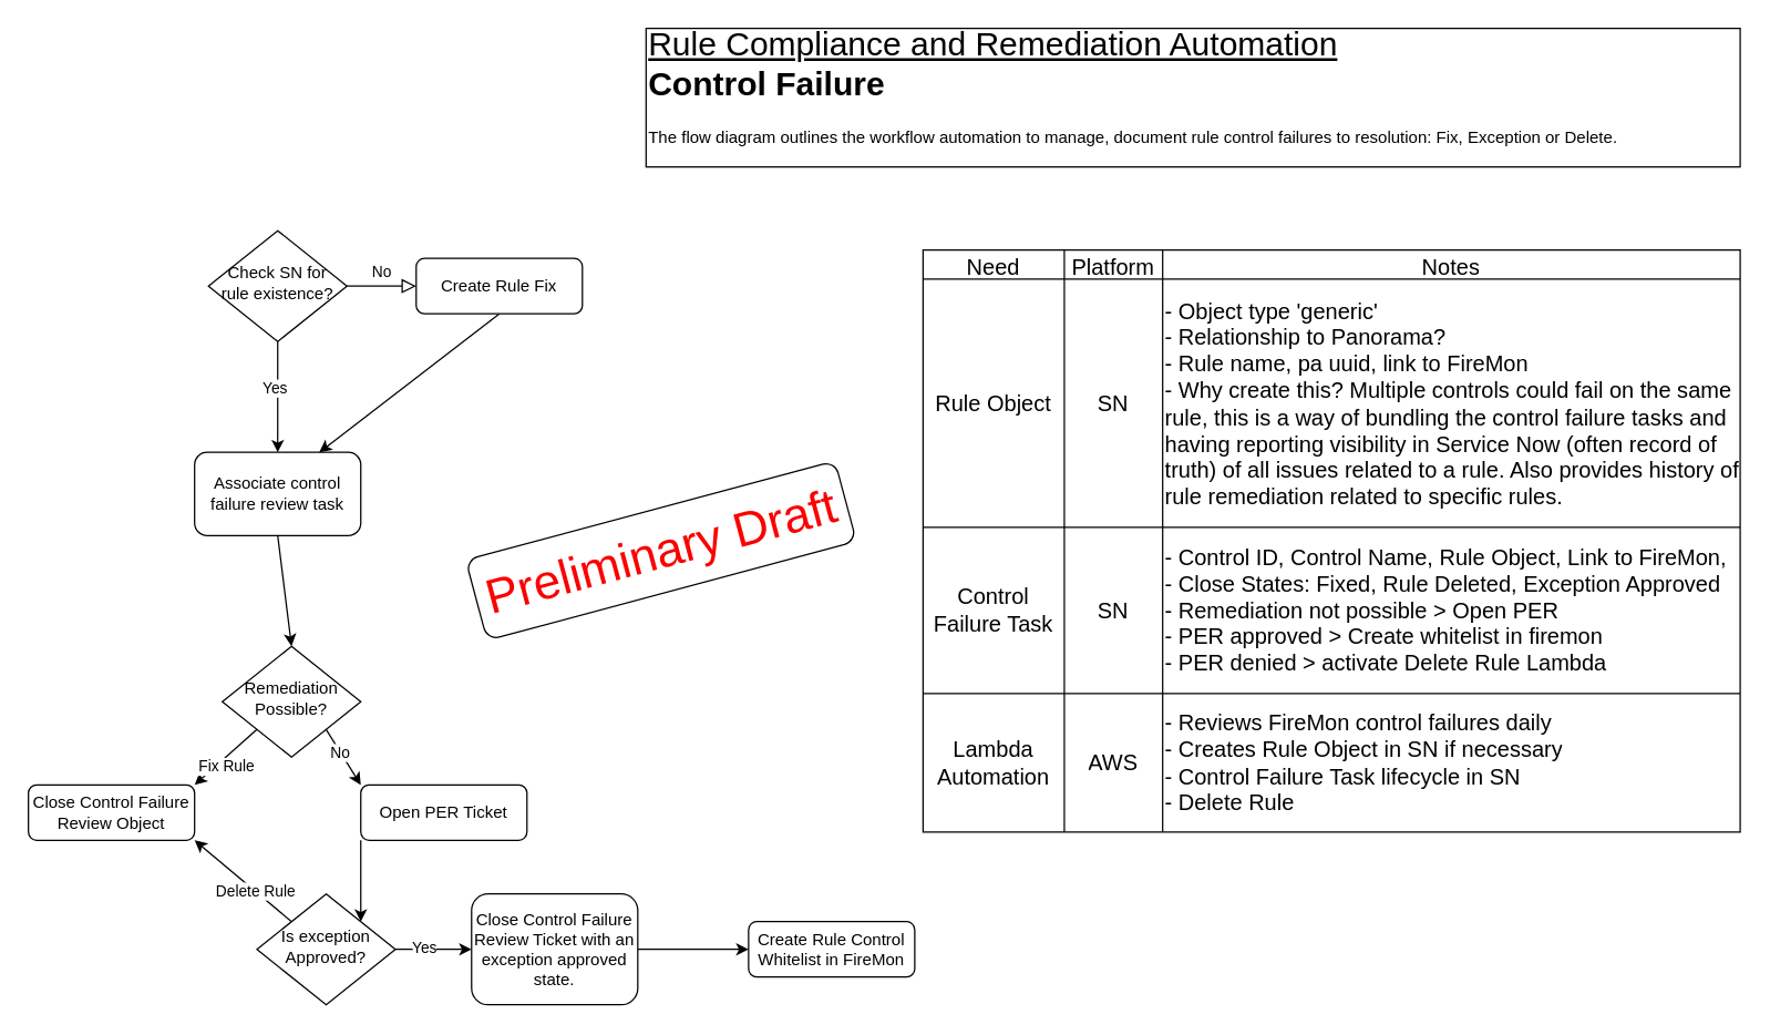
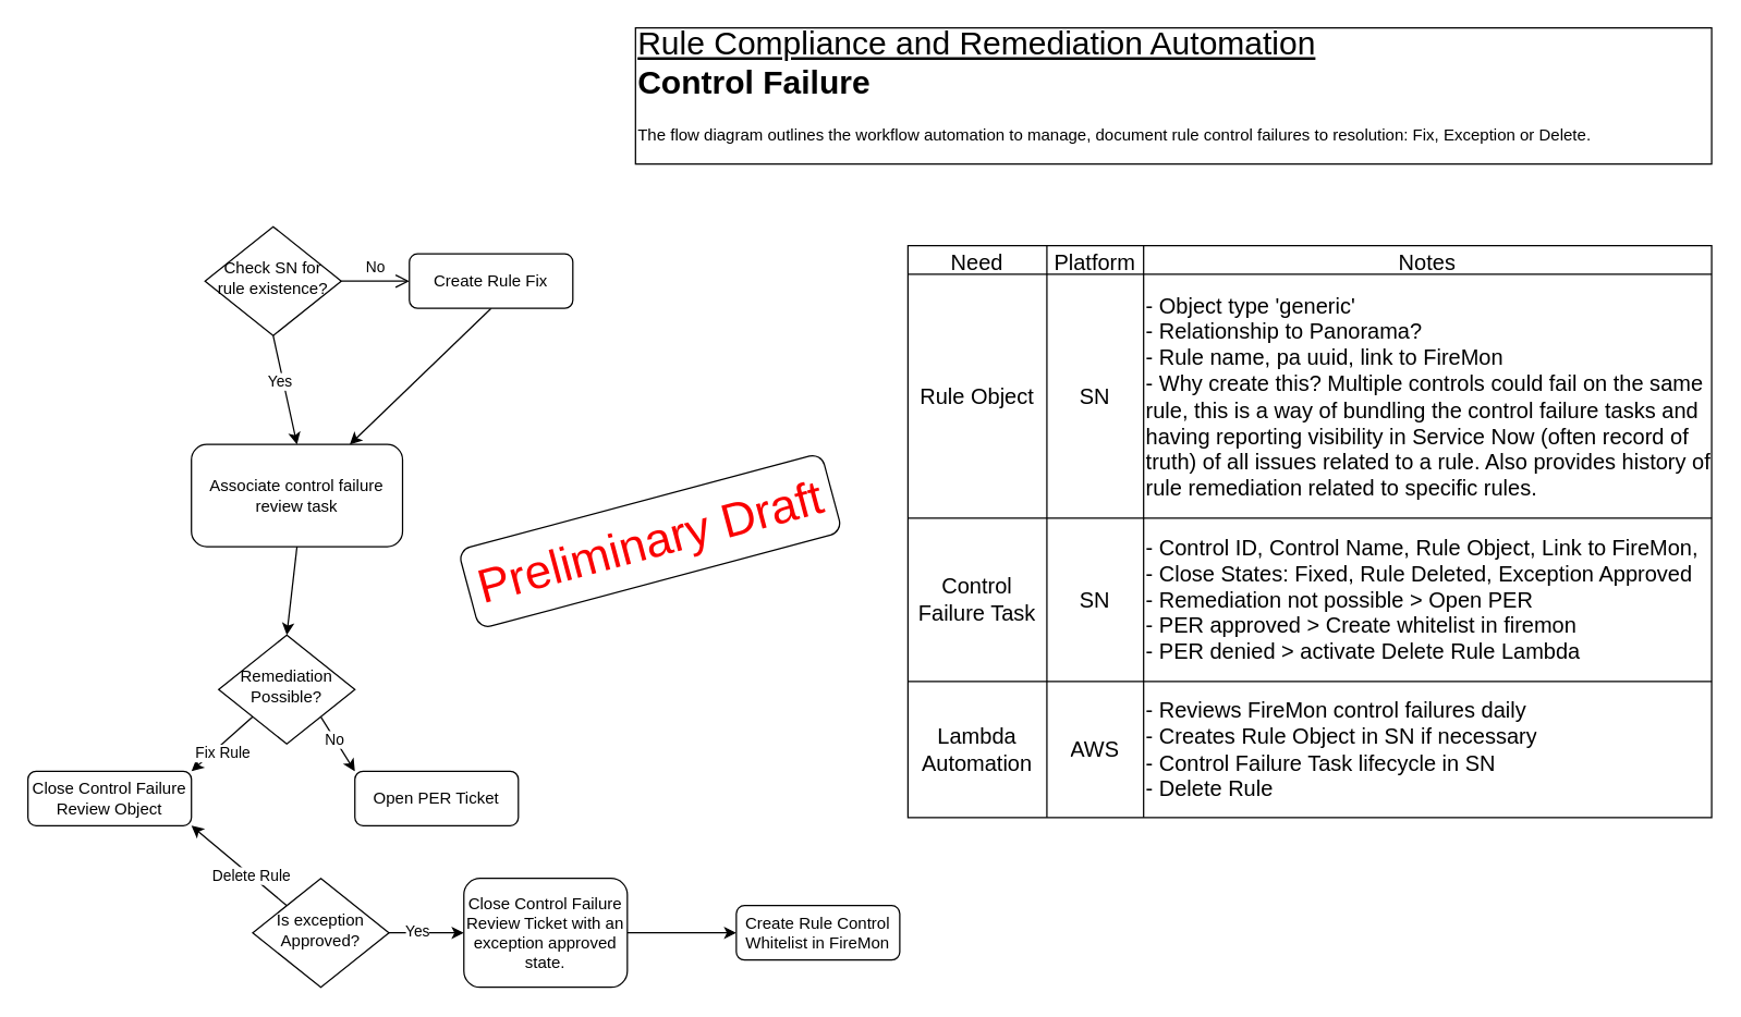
  <mxCell id="0" />
  <mxCell id="1" parent="0" />
- <mxCell id="2" value="No" style="edgeStyle=orthogonalEdgeStyle;rounded=0;html=1;jettySize=auto;orthogonalLoop=1;fontSize=11;endArrow=block;endFill=0;endSize=8;strokeWidth=1;shadow=0;labelBackgroundColor=none;" parent="1" source="5" target="7" edge="1"><mxGeometry y="10" relative="1" as="geometry"><mxPoint as="offset" /></mxGeometry></mxCell>
+ <mxCell id="2" value="No" style="edgeStyle=orthogonalEdgeStyle;rounded=0;html=1;jettySize=auto;orthogonalLoop=1;fontSize=11;endArrow=open;endFill=0;endSize=8;strokeWidth=1;shadow=0;labelBackgroundColor=none;" parent="1" source="5" target="7" edge="1"><mxGeometry y="10" relative="1" as="geometry"><mxPoint as="offset" /></mxGeometry></mxCell>
  <mxCell id="3" style="rounded=0;orthogonalLoop=1;jettySize=auto;html=1;exitX=0.5;exitY=1;exitDx=0;exitDy=0;entryX=0.5;entryY=0;entryDx=0;entryDy=0;" parent="1" source="5" target="9" edge="1"><mxGeometry relative="1" as="geometry" /></mxCell>
  <mxCell id="4" value="Yes" style="edgeLabel;html=1;align=center;verticalAlign=middle;resizable=0;points=[];" parent="3" connectable="0" vertex="1"><mxGeometry x="-0.173" y="-3" relative="1" as="geometry"><mxPoint as="offset" /></mxGeometry></mxCell>
  <mxCell id="5" value="Check SN for rule existence?" style="rhombus;whiteSpace=wrap;html=1;shadow=0;fontFamily=Helvetica;fontSize=12;align=center;strokeWidth=1;spacing=6;spacingTop=-4;" parent="1" vertex="1"><mxGeometry x="150" y="166" width="100" height="80" as="geometry" /></mxCell>
  <mxCell id="6" style="rounded=0;orthogonalLoop=1;jettySize=auto;html=1;exitX=0.5;exitY=1;exitDx=0;exitDy=0;entryX=0.75;entryY=0;entryDx=0;entryDy=0;" parent="1" source="7" target="9" edge="1"><mxGeometry relative="1" as="geometry"><mxPoint x="240" y="356" as="targetPoint" /></mxGeometry></mxCell>
  <mxCell id="7" value="Create Rule Fix" style="rounded=1;whiteSpace=wrap;html=1;fontSize=12;glass=0;strokeWidth=1;shadow=0;" parent="1" vertex="1"><mxGeometry x="300" y="186" width="120" height="40" as="geometry" /></mxCell>
  <mxCell id="8" style="rounded=0;orthogonalLoop=1;jettySize=auto;html=1;exitX=0.5;exitY=1;exitDx=0;exitDy=0;entryX=0.5;entryY=0;entryDx=0;entryDy=0;" parent="1" source="9" target="14" edge="1"><mxGeometry relative="1" as="geometry" /></mxCell>
- <mxCell id="9" value="Associate control failure review task" style="rounded=1;whiteSpace=wrap;html=1;fontSize=12;glass=0;strokeWidth=1;shadow=0;" parent="1" vertex="1"><mxGeometry x="140" y="326" width="120" height="60" as="geometry" /></mxCell>
+ <mxCell id="9" value="Associate control failure review task" style="rounded=1;whiteSpace=wrap;html=1;fontSize=12;glass=0;strokeWidth=1;shadow=0;" parent="1" vertex="1"><mxGeometry x="140" y="326" width="155" height="75" as="geometry" /></mxCell>
  <mxCell id="10" style="rounded=0;orthogonalLoop=1;jettySize=auto;html=1;exitX=0;exitY=1;exitDx=0;exitDy=0;entryX=1;entryY=0;entryDx=0;entryDy=0;" parent="1" source="14" target="15" edge="1"><mxGeometry relative="1" as="geometry" /></mxCell>
  <mxCell id="11" value="Fix Rule" style="edgeLabel;html=1;align=center;verticalAlign=middle;resizable=0;points=[];" parent="10" connectable="0" vertex="1"><mxGeometry x="0.116" y="5" relative="1" as="geometry"><mxPoint as="offset" /></mxGeometry></mxCell>
  <mxCell id="12" style="rounded=0;orthogonalLoop=1;jettySize=auto;html=1;exitX=1;exitY=1;exitDx=0;exitDy=0;entryX=0;entryY=0;entryDx=0;entryDy=0;" parent="1" source="14" target="17" edge="1"><mxGeometry relative="1" as="geometry" /></mxCell>
  <mxCell id="13" value="No" style="edgeLabel;html=1;align=center;verticalAlign=middle;resizable=0;points=[];" parent="12" connectable="0" vertex="1"><mxGeometry x="-0.19" y="-1" relative="1" as="geometry"><mxPoint as="offset" /></mxGeometry></mxCell>
  <mxCell id="14" value="Remediation Possible?" style="rhombus;whiteSpace=wrap;html=1;shadow=0;fontFamily=Helvetica;fontSize=12;align=center;strokeWidth=1;spacing=6;spacingTop=-4;" parent="1" vertex="1"><mxGeometry x="160" y="466" width="100" height="80" as="geometry" /></mxCell>
  <mxCell id="15" value="Close Control Failure Review Object" style="rounded=1;whiteSpace=wrap;html=1;fontSize=12;glass=0;strokeWidth=1;shadow=0;" parent="1" vertex="1"><mxGeometry x="20" y="566" width="120" height="40" as="geometry" /></mxCell>
- <mxCell id="16" style="rounded=0;orthogonalLoop=1;jettySize=auto;html=1;exitX=0;exitY=1;exitDx=0;exitDy=0;entryX=1;entryY=0;entryDx=0;entryDy=0;" parent="1" source="17" target="22" edge="1"><mxGeometry relative="1" as="geometry" /></mxCell>
  <mxCell id="17" value="Open PER Ticket" style="rounded=1;whiteSpace=wrap;html=1;fontSize=12;glass=0;strokeWidth=1;shadow=0;" parent="1" vertex="1"><mxGeometry x="260" y="566" width="120" height="40" as="geometry" /></mxCell>
  <mxCell id="18" style="rounded=0;orthogonalLoop=1;jettySize=auto;html=1;exitX=1;exitY=0.5;exitDx=0;exitDy=0;entryX=0;entryY=0.5;entryDx=0;entryDy=0;" parent="1" source="22" target="24" edge="1"><mxGeometry relative="1" as="geometry" /></mxCell>
  <mxCell id="19" value="Yes" style="edgeLabel;html=1;align=center;verticalAlign=middle;resizable=0;points=[];" parent="18" connectable="0" vertex="1"><mxGeometry x="-0.286" y="1" relative="1" as="geometry"><mxPoint as="offset" /></mxGeometry></mxCell>
  <mxCell id="20" style="rounded=0;orthogonalLoop=1;jettySize=auto;html=1;exitX=0;exitY=0;exitDx=0;exitDy=0;entryX=1;entryY=1;entryDx=0;entryDy=0;" parent="1" source="22" target="15" edge="1"><mxGeometry relative="1" as="geometry"><mxPoint x="60" y="696" as="targetPoint" /></mxGeometry></mxCell>
  <mxCell id="21" value="Delete Rule" style="edgeLabel;html=1;align=center;verticalAlign=middle;resizable=0;points=[];" parent="20" connectable="0" vertex="1"><mxGeometry x="-0.229" relative="1" as="geometry"><mxPoint as="offset" /></mxGeometry></mxCell>
  <mxCell id="22" value="Is exception Approved?" style="rhombus;whiteSpace=wrap;html=1;shadow=0;fontFamily=Helvetica;fontSize=12;align=center;strokeWidth=1;spacing=6;spacingTop=-4;" parent="1" vertex="1"><mxGeometry x="185" y="644.7" width="100" height="80" as="geometry" /></mxCell>
  <mxCell id="23" style="edgeStyle=orthogonalEdgeStyle;rounded=0;orthogonalLoop=1;jettySize=auto;html=1;exitX=1;exitY=0.5;exitDx=0;exitDy=0;" parent="1" source="24" edge="1"><mxGeometry relative="1" as="geometry"><mxPoint x="540" y="684.7" as="targetPoint" /></mxGeometry></mxCell>
  <mxCell id="24" value="Close Control Failure Review Ticket with an exception approved state." style="rounded=1;whiteSpace=wrap;html=1;fontSize=12;glass=0;strokeWidth=1;shadow=0;" parent="1" vertex="1"><mxGeometry x="340" y="644.7" width="120" height="80" as="geometry" /></mxCell>
  <mxCell id="25" value="Create Rule Control Whitelist in FireMon" style="rounded=1;whiteSpace=wrap;html=1;fontSize=12;glass=0;strokeWidth=1;shadow=0;" parent="1" vertex="1"><mxGeometry x="540" y="664.7" width="120" height="40" as="geometry" /></mxCell>
  <mxCell id="26" value="" style="shape=table;startSize=0;container=1;collapsible=0;childLayout=tableLayout;fontSize=16;" parent="1" vertex="1"><mxGeometry x="666" y="180" width="590" height="420" as="geometry" /></mxCell>
  <mxCell id="27" value="" style="shape=tableRow;horizontal=0;startSize=0;swimlaneHead=0;swimlaneBody=0;strokeColor=inherit;top=0;left=0;bottom=0;right=0;collapsible=0;dropTarget=0;fillColor=none;points=[[0,0.5],[1,0.5]];portConstraint=eastwest;fontSize=16;" parent="26" vertex="1"><mxGeometry width="590" height="21" as="geometry" /></mxCell>
  <mxCell id="28" value="Need" style="shape=partialRectangle;html=1;whiteSpace=wrap;connectable=0;strokeColor=inherit;overflow=hidden;fillColor=none;top=0;left=0;bottom=0;right=0;pointerEvents=1;fontSize=16;" parent="27" vertex="1"><mxGeometry width="102" height="21" as="geometry"><mxRectangle width="102" height="21" as="alternateBounds" /></mxGeometry></mxCell>
  <mxCell id="29" value="Platform" style="shape=partialRectangle;html=1;whiteSpace=wrap;connectable=0;strokeColor=inherit;overflow=hidden;fillColor=none;top=0;left=0;bottom=0;right=0;pointerEvents=1;fontSize=16;" parent="27" vertex="1"><mxGeometry x="102" width="71" height="21" as="geometry"><mxRectangle width="71" height="21" as="alternateBounds" /></mxGeometry></mxCell>
  <mxCell id="30" value="Notes" style="shape=partialRectangle;html=1;whiteSpace=wrap;connectable=0;strokeColor=inherit;overflow=hidden;fillColor=none;top=0;left=0;bottom=0;right=0;pointerEvents=1;fontSize=16;" parent="27" vertex="1"><mxGeometry x="173" width="417" height="21" as="geometry"><mxRectangle width="417" height="21" as="alternateBounds" /></mxGeometry></mxCell>
  <mxCell id="31" value="" style="shape=tableRow;horizontal=0;startSize=0;swimlaneHead=0;swimlaneBody=0;strokeColor=inherit;top=0;left=0;bottom=0;right=0;collapsible=0;dropTarget=0;fillColor=none;points=[[0,0.5],[1,0.5]];portConstraint=eastwest;fontSize=16;" parent="26" vertex="1"><mxGeometry y="21" width="590" height="179" as="geometry" /></mxCell>
  <mxCell id="32" value="Rule Object" style="shape=partialRectangle;html=1;whiteSpace=wrap;connectable=0;strokeColor=inherit;overflow=hidden;fillColor=none;top=0;left=0;bottom=0;right=0;pointerEvents=1;fontSize=16;" parent="31" vertex="1"><mxGeometry width="102" height="179" as="geometry"><mxRectangle width="102" height="179" as="alternateBounds" /></mxGeometry></mxCell>
  <mxCell id="33" value="SN" style="shape=partialRectangle;html=1;whiteSpace=wrap;connectable=0;strokeColor=inherit;overflow=hidden;fillColor=none;top=0;left=0;bottom=0;right=0;pointerEvents=1;fontSize=16;" parent="31" vertex="1"><mxGeometry x="102" width="71" height="179" as="geometry"><mxRectangle width="71" height="179" as="alternateBounds" /></mxGeometry></mxCell>
  <mxCell id="34" value="- Object type 'generic'&lt;br&gt;- Relationship to Panorama?&lt;br&gt;- Rule name, pa uuid, link to FireMon&lt;div&gt;- Why create this? Multiple controls could fail on the same rule, this is a way of bundling the control failure tasks and having reporting visibility in Service Now (often record of truth) of all issues related to a rule. Also provides history of rule remediation related to specific rules.&lt;/div&gt;" style="shape=partialRectangle;html=1;whiteSpace=wrap;connectable=0;strokeColor=inherit;overflow=hidden;fillColor=none;top=0;left=0;bottom=0;right=0;pointerEvents=1;fontSize=16;align=left;" parent="31" vertex="1"><mxGeometry x="173" width="417" height="179" as="geometry"><mxRectangle width="417" height="179" as="alternateBounds" /></mxGeometry></mxCell>
  <mxCell id="35" value="" style="shape=tableRow;horizontal=0;startSize=0;swimlaneHead=0;swimlaneBody=0;strokeColor=inherit;top=0;left=0;bottom=0;right=0;collapsible=0;dropTarget=0;fillColor=none;points=[[0,0.5],[1,0.5]];portConstraint=eastwest;fontSize=16;" parent="26" vertex="1"><mxGeometry y="200" width="590" height="120" as="geometry" /></mxCell>
  <mxCell id="36" value="Control Failure Task" style="shape=partialRectangle;html=1;whiteSpace=wrap;connectable=0;strokeColor=inherit;overflow=hidden;fillColor=none;top=0;left=0;bottom=0;right=0;pointerEvents=1;fontSize=16;" parent="35" vertex="1"><mxGeometry width="102" height="120" as="geometry"><mxRectangle width="102" height="120" as="alternateBounds" /></mxGeometry></mxCell>
  <mxCell id="37" value="SN" style="shape=partialRectangle;html=1;whiteSpace=wrap;connectable=0;strokeColor=inherit;overflow=hidden;fillColor=none;top=0;left=0;bottom=0;right=0;pointerEvents=1;fontSize=16;" parent="35" vertex="1"><mxGeometry x="102" width="71" height="120" as="geometry"><mxRectangle width="71" height="120" as="alternateBounds" /></mxGeometry></mxCell>
  <mxCell id="38" value="- Control ID, Control Name, Rule Object, Link to FireMon,&lt;div&gt;- Close States: Fixed, Rule Deleted, Exception Approved&lt;/div&gt;&lt;div&gt;- Remediation not possible &amp;gt; Open PER&lt;br&gt;- PER approved &amp;gt; Create whitelist in firemon&lt;/div&gt;&lt;div&gt;- PER denied &amp;gt; activate Delete Rule Lambda&lt;/div&gt;" style="shape=partialRectangle;html=1;whiteSpace=wrap;connectable=0;strokeColor=inherit;overflow=hidden;fillColor=none;top=0;left=0;bottom=0;right=0;pointerEvents=1;fontSize=16;align=left;" parent="35" vertex="1"><mxGeometry x="173" width="417" height="120" as="geometry"><mxRectangle width="417" height="120" as="alternateBounds" /></mxGeometry></mxCell>
  <mxCell id="39" value="" style="shape=tableRow;horizontal=0;startSize=0;swimlaneHead=0;swimlaneBody=0;strokeColor=inherit;top=0;left=0;bottom=0;right=0;collapsible=0;dropTarget=0;fillColor=none;points=[[0,0.5],[1,0.5]];portConstraint=eastwest;fontSize=16;" parent="26" vertex="1"><mxGeometry y="320" width="590" height="100" as="geometry" /></mxCell>
  <mxCell id="40" value="Lambda Automation" style="shape=partialRectangle;html=1;whiteSpace=wrap;connectable=0;strokeColor=inherit;overflow=hidden;fillColor=none;top=0;left=0;bottom=0;right=0;pointerEvents=1;fontSize=16;" parent="39" vertex="1"><mxGeometry width="102" height="100" as="geometry"><mxRectangle width="102" height="100" as="alternateBounds" /></mxGeometry></mxCell>
  <mxCell id="41" value="AWS" style="shape=partialRectangle;html=1;whiteSpace=wrap;connectable=0;strokeColor=inherit;overflow=hidden;fillColor=none;top=0;left=0;bottom=0;right=0;pointerEvents=1;fontSize=16;" parent="39" vertex="1"><mxGeometry x="102" width="71" height="100" as="geometry"><mxRectangle width="71" height="100" as="alternateBounds" /></mxGeometry></mxCell>
  <mxCell id="42" value="- Reviews FireMon control failures daily&lt;br&gt;- Creates Rule Object in SN if necessary&lt;br&gt;- Control Failure Task lifecycle in SN&lt;div&gt;- Delete Rule&lt;/div&gt;" style="shape=partialRectangle;html=1;whiteSpace=wrap;connectable=0;strokeColor=inherit;overflow=hidden;fillColor=none;top=0;left=0;bottom=0;right=0;pointerEvents=1;fontSize=16;align=left;" parent="39" vertex="1"><mxGeometry x="173" width="417" height="100" as="geometry"><mxRectangle width="417" height="100" as="alternateBounds" /></mxGeometry></mxCell>
  <mxCell id="43" value="&lt;h1 style=&quot;color: rgb(255, 255, 255);&quot;&gt;&lt;font style=&quot;color: rgb(0, 0, 0);&quot;&gt;&lt;span style=&quot;font-weight: 400;&quot;&gt;&lt;u&gt;Rule Compliance and Remediation Automation&lt;br&gt;&lt;/u&gt;&lt;/span&gt;Control Failure&lt;/font&gt;&lt;/h1&gt;&lt;p style=&quot;color: rgb(255, 255, 255);&quot;&gt;&lt;font style=&quot;color: rgb(0, 0, 0);&quot;&gt;The flow diagram outlines the workflow automation to manage, document rule control failures to resolution: Fix, Exception or Delete&lt;/font&gt;&lt;span style=&quot;color: light-dark(rgb(0, 0, 0), rgb(237, 237, 237)); background-color: transparent;&quot;&gt;.&lt;/span&gt;&lt;/p&gt;" style="rounded=0;whiteSpace=wrap;html=1;align=left;verticalAlign=bottom;" parent="1" vertex="1"><mxGeometry x="466" y="20" width="790" height="100" as="geometry" /></mxCell>
  <mxCell id="44" value="&lt;font style=&quot;font-size: 35px; color: light-dark(rgb(250, 0, 0), rgb(237, 237, 237));&quot;&gt;Preliminary Draft&lt;/font&gt;" style="rounded=1;whiteSpace=wrap;html=1;rotation=-15;" parent="1" vertex="1"><mxGeometry x="338.81" y="366.94" width="276" height="60" as="geometry" /></mxCell>
